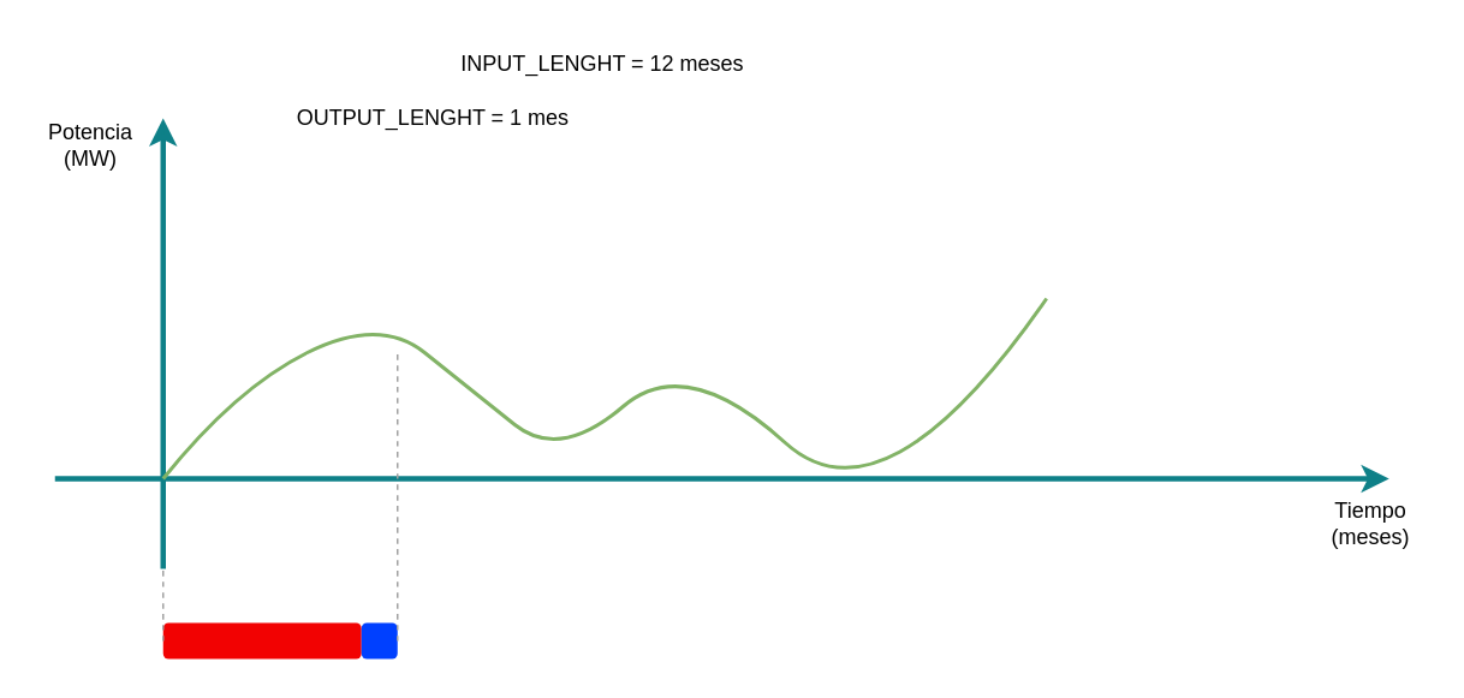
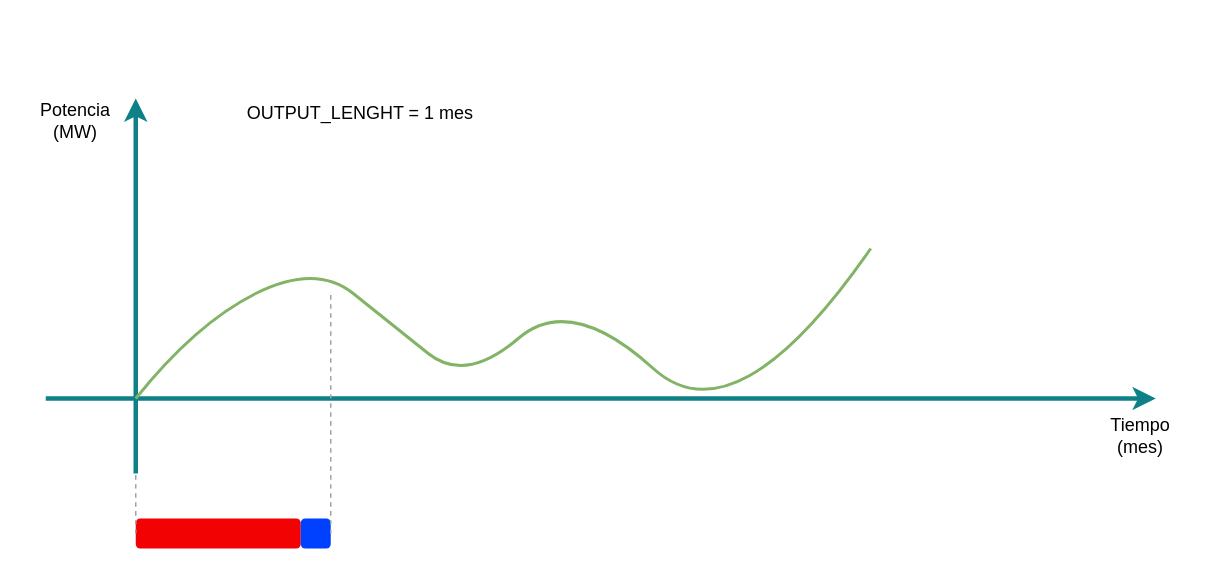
  <mxCell id="0" />
  <mxCell id="1" parent="0" />
  <mxCell id="2" value="" style="endArrow=classic;html=1;rounded=0;strokeWidth=3;fillColor=#b0e3e6;strokeColor=#0e8088;" edge="1" parent="1"><mxGeometry width="50" height="50" relative="1" as="geometry"><mxPoint x="90" y="315" as="sourcePoint" /><mxPoint x="90" y="65" as="targetPoint" /></mxGeometry></mxCell>
  <mxCell id="3" value="" style="endArrow=classic;html=1;rounded=0;strokeWidth=3;fillColor=#b0e3e6;strokeColor=#0e8088;" edge="1" parent="1"><mxGeometry width="50" height="50" relative="1" as="geometry"><mxPoint x="30" y="265" as="sourcePoint" /><mxPoint x="770" y="265" as="targetPoint" /></mxGeometry></mxCell>
  <mxCell id="4" value="" style="curved=1;endArrow=none;html=1;rounded=0;strokeColor=#82b366;startFill=0;fillColor=#d5e8d4;strokeWidth=2;" edge="1" parent="1"><mxGeometry width="50" height="50" relative="1" as="geometry"><mxPoint x="90" y="265" as="sourcePoint" /><mxPoint x="580" y="165" as="targetPoint" /><Array as="points"><mxPoint x="130" y="215" /><mxPoint x="210" y="175" /><mxPoint x="260" y="215" /><mxPoint x="310" y="255" /><mxPoint x="380" y="195" /><mxPoint x="490" y="295" /></Array></mxGeometry></mxCell>
  <mxCell id="5" value="Potencia&lt;div&gt;(MW)&lt;/div&gt;" style="text;html=1;align=center;verticalAlign=middle;whiteSpace=wrap;rounded=0;" vertex="1" parent="1"><mxGeometry x="20" y="65" width="60" height="30" as="geometry" /></mxCell>
- <mxCell id="6" value="Tiempo&lt;br&gt;(meses)" style="text;html=1;align=center;verticalAlign=middle;whiteSpace=wrap;rounded=0;" vertex="1" parent="1"><mxGeometry x="730" y="275" width="60" height="30" as="geometry" /></mxCell>
+ <mxCell id="6" value="Tiempo&lt;br&gt;(mes)" style="text;html=1;align=center;verticalAlign=middle;whiteSpace=wrap;rounded=0;" vertex="1" parent="1"><mxGeometry x="730" y="275" width="60" height="30" as="geometry" /></mxCell>
  <mxCell id="7" value="" style="rounded=1;whiteSpace=wrap;html=1;fillStyle=solid;fillColor=light-dark(#f20202, #ededed);strokeColor=none;" vertex="1" parent="1"><mxGeometry x="90" y="345" width="110" height="20" as="geometry" /></mxCell>
  <mxCell id="8" value="" style="rounded=1;whiteSpace=wrap;html=1;fillStyle=solid;fillColor=light-dark(#0040ff, #ededed);strokeColor=none;" vertex="1" parent="1"><mxGeometry x="200" y="345" width="20" height="20" as="geometry" /></mxCell>
  <mxCell id="9" value="" style="endArrow=none;dashed=1;html=1;strokeWidth=1;rounded=0;exitX=0;exitY=0.5;exitDx=0;exitDy=0;curved=1;fillColor=#f5f5f5;strokeColor=light-dark(#a1a1a1, #959595);gradientColor=#b3b3b3;" edge="1" parent="1" source="7"><mxGeometry width="50" height="50" relative="1" as="geometry"><mxPoint x="340" y="285" as="sourcePoint" /><mxPoint x="90" y="315" as="targetPoint" /></mxGeometry></mxCell>
  <mxCell id="10" value="" style="endArrow=none;dashed=1;html=1;strokeWidth=1;rounded=0;exitX=0;exitY=0.5;exitDx=0;exitDy=0;curved=1;fillColor=#f5f5f5;strokeColor=light-dark(#a1a1a1, #959595);gradientColor=#b3b3b3;" edge="1" parent="1"><mxGeometry width="50" height="50" relative="1" as="geometry"><mxPoint x="220" y="355" as="sourcePoint" /><mxPoint x="220" y="195" as="targetPoint" /></mxGeometry></mxCell>
- <mxCell id="11" value="INPUT_LENGHT = 12 meses" style="text;html=1;align=center;verticalAlign=middle;whiteSpace=wrap;rounded=0;" vertex="1" parent="1"><mxGeometry x="244" y="20" width="180" height="30" as="geometry" /></mxCell>
- <mxCell id="12" value="OUTPUT_LENGHT = 1 mes" style="text;html=1;align=center;verticalAlign=middle;whiteSpace=wrap;rounded=0;" vertex="1" parent="1"><mxGeometry x="150" y="50" width="180" height="30" as="geometry" /></mxCell>
+ <mxCell id="12" value="OUTPUT_LENGHT = 1 mes" style="text;html=1;align=center;verticalAlign=middle;whiteSpace=wrap;rounded=0;" vertex="1" parent="1"><mxGeometry x="150" y="60" width="180" height="30" as="geometry" /></mxCell>
